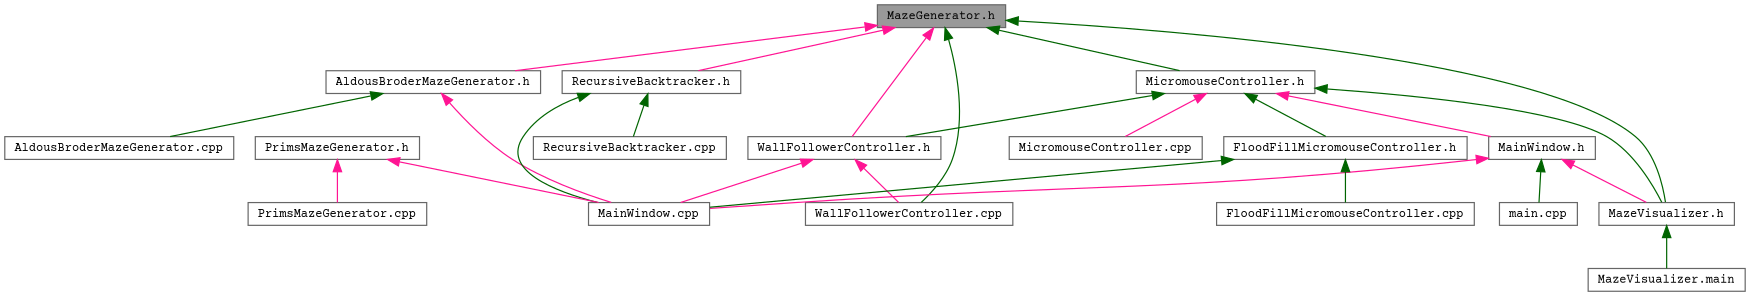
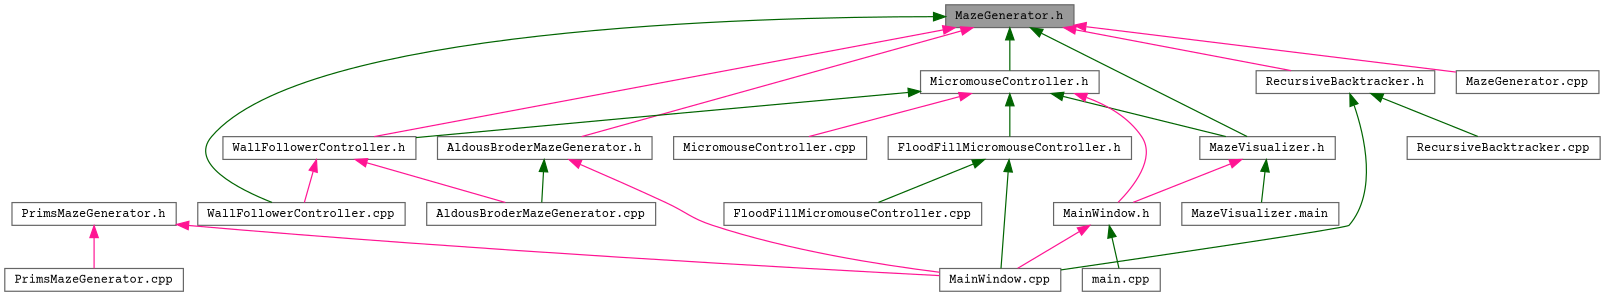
  digraph {
    fontname="Courier Prime"
    node [color=grey40 fillcolor=white fontname="Courier Prime" fontsize=10 shape=box style=filled]
    edge [color=deeppink dir=back fontname="Courier Prime" fontsize=10 labelfontname=Helvetica labelfontsize=10 style=solid]
    n1 [color=gray40 fillcolor=grey60 fontcolor=black height=0.2 label="MazeGenerator.h" width=0.4]
    n2 [height=0.2 label="AldousBroderMazeGenerator.h" width=0.4]
+   n3 [height=0.2 label="MazeGenerator.cpp" width=0.4]
    n4 [height=0.2 label="MazeVisualizer.h" width=0.4]
    n5 [height=0.2 label="MicromouseController.h" width=0.4]
    n6 [height=0.2 label="WallFollowerController.h" width=0.4]
    n7 [height=0.2 label="WallFollowerController.cpp" width=0.4]
    n8 [height=0.2 label="RecursiveBacktracker.h" width=0.4]
    n9 [height=0.2 label="AldousBroderMazeGenerator.cpp" width=0.4]
    n10 [height=0.2 label="MainWindow.cpp" width=0.4]
    n11 [height=0.2 label="MainWindow.h" width=0.4]
    n12 [height=0.2 label="MazeVisualizer.main" width=0.4]
    n13 [height=0.2 label="FloodFillMicromouseController.h" width=0.4]
    n14 [height=0.2 label="MicromouseController.cpp" width=0.4]
    n15 [height=0.2 label="PrimsMazeGenerator.h" width=0.4]
    n16 [height=0.2 label="PrimsMazeGenerator.cpp" width=0.4]
    n17 [height=0.2 label="RecursiveBacktracker.cpp" width=0.4]
    n18 [height=0.2 label="main.cpp" width=0.4]
    n19 [height=0.2 label="FloodFillMicromouseController.cpp" width=0.4]
    n1 -> n2
+   n1 -> n3
    n1 -> n4 [color=darkgreen]
    n1 -> n5 [color=darkgreen]
    n1 -> n6
    n1 -> n7 [color=darkgreen]
    n1 -> n8
    n2 -> n9 [color=darkgreen]
    n2 -> n10
-   n11 -> n4
+   n4 -> n11
    n4 -> n12 [color=darkgreen]
    n5 -> n4 [color=darkgreen]
    n5 -> n6 [color=darkgreen]
    n5 -> n11
    n5 -> n13 [color=darkgreen]
    n5 -> n14
    n6 -> n7
-   n6 -> n10
+   n6 -> n9
    n8 -> n10 [color=darkgreen]
    n8 -> n17 [color=darkgreen]
    n11 -> n10
    n11 -> n18 [color=darkgreen]
    n13 -> n10 [color=darkgreen]
    n13 -> n19 [color=darkgreen]
    n15 -> n10
    n15 -> n16
  }
